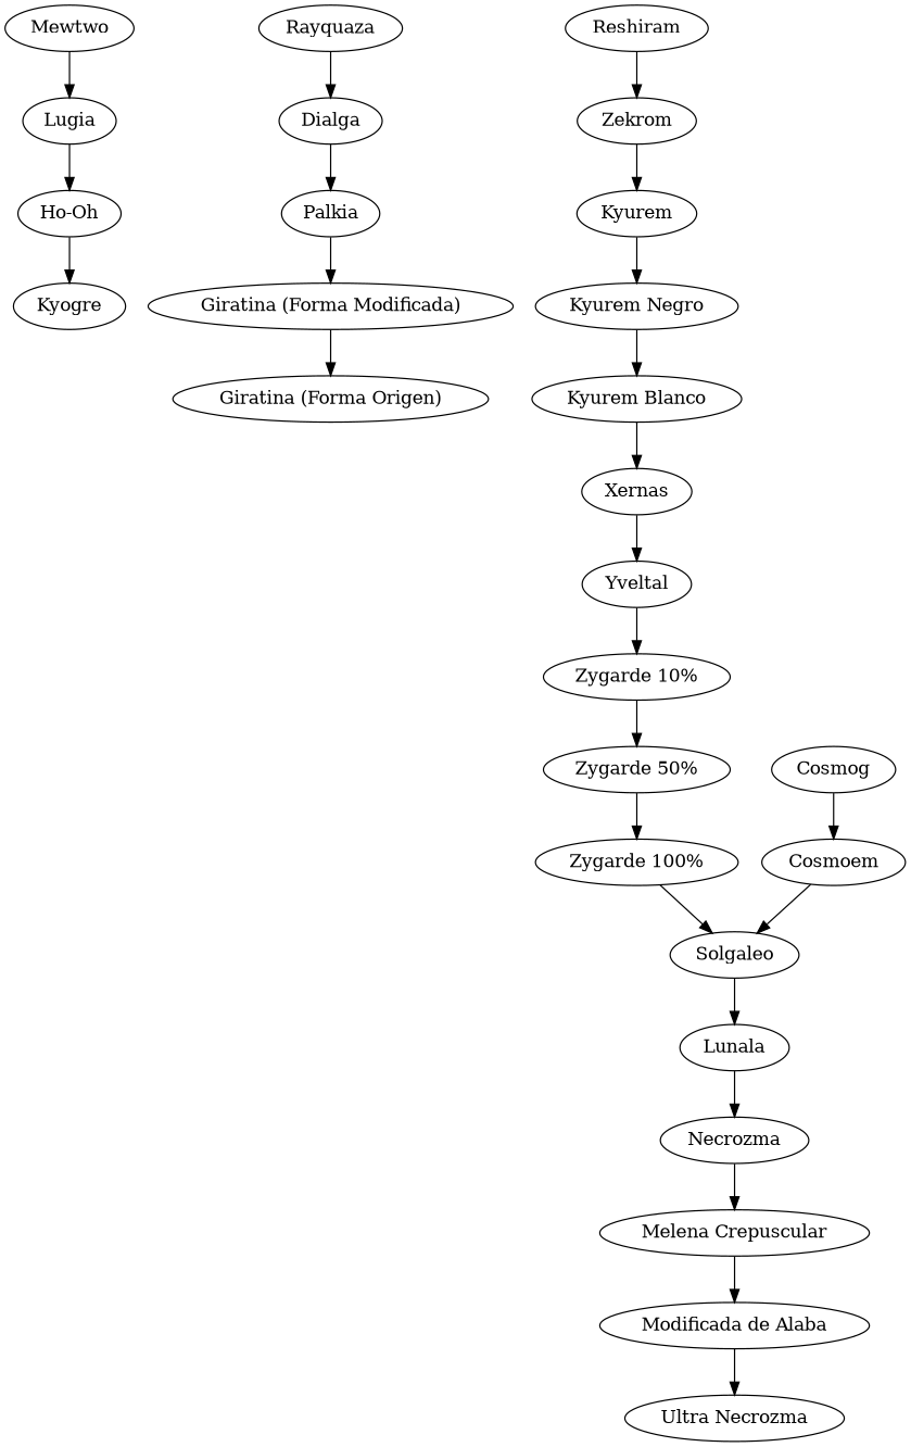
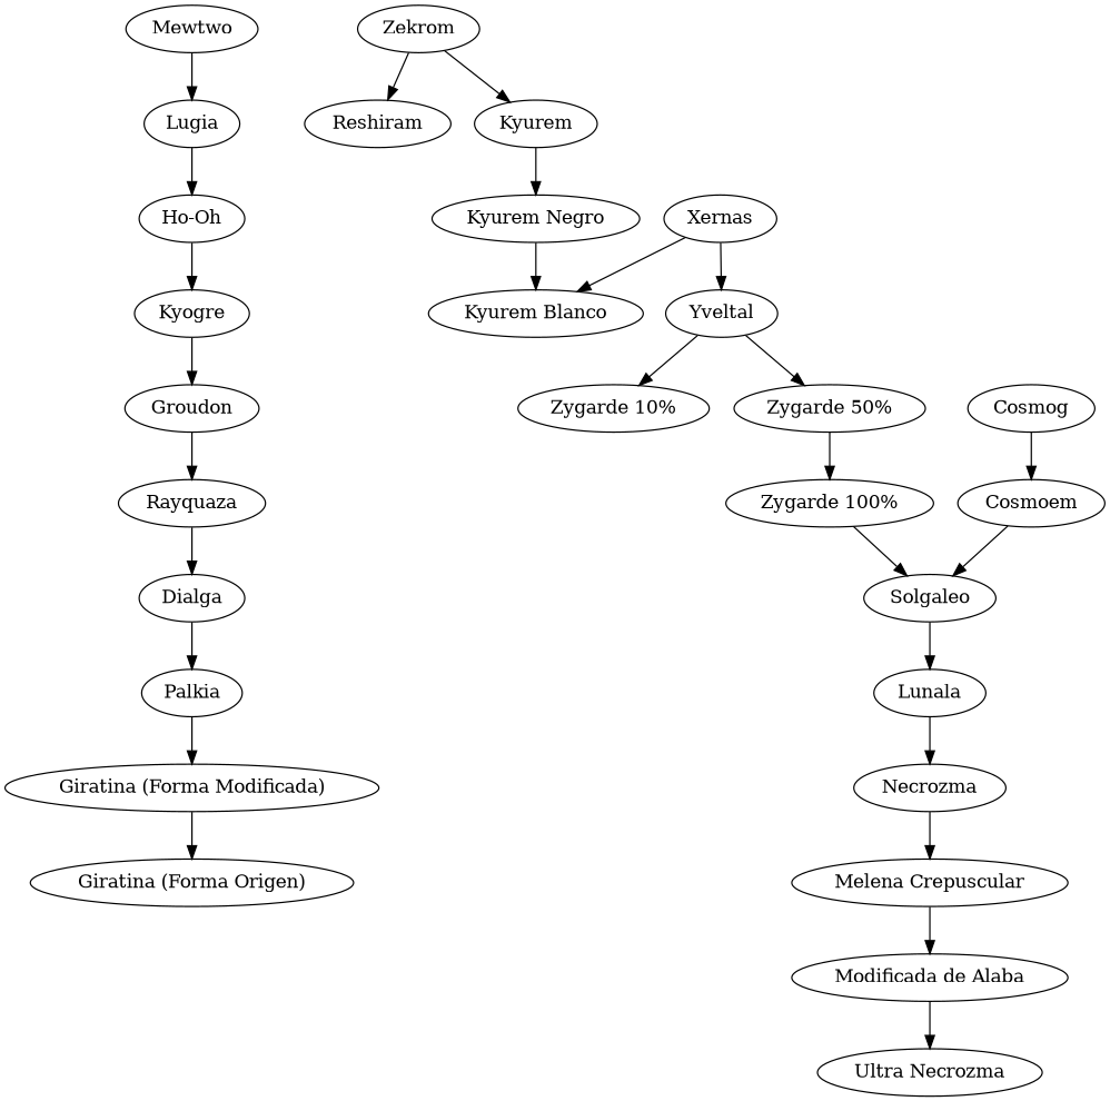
  digraph {
    n1 [label=Mewtwo]
    n2 [label=Lugia]
    n3 [label="Ho-Oh"]
    n4 [label=Kyogre]
+   n5 [label=Groudon]
    n6 [label=Rayquaza]
    n7 [label=Dialga]
    n8 [label=Palkia]
    n9 [label="Giratina (Forma Modificada)"]
    n10 [label="Giratina (Forma Origen)"]
    n11 [label=Reshiram]
    n12 [label=Zekrom]
    n13 [label=Kyurem]
    n14 [label="Kyurem Negro"]
    n15 [label="Kyurem Blanco"]
    n16 [label=Xernas]
    n17 [label=Yveltal]
    n18 [label="Zygarde 10%"]
    n19 [label="Zygarde 50%"]
    n20 [label="Zygarde 100%"]
    n21 [label=Solgaleo]
    n22 [label=Cosmog]
    n23 [label=Cosmoem]
    n24 [label=Lunala]
    n25 [label=Necrozma]
    n26 [label="Melena Crepuscular"]
    n27 [label="Modificada de Alaba"]
    n28 [label="Ultra Necrozma"]
    n1 -> n2
    n2 -> n3
    n3 -> n4
+   n4 -> n5
+   n5 -> n6
    n6 -> n7
    n7 -> n8
    n8 -> n9
    n9 -> n10
-   n11 -> n12
+   n12 -> n11
    n12 -> n13
    n13 -> n14
    n14 -> n15
-   n15 -> n16
+   n16 -> n15
    n16 -> n17
    n17 -> n18
-   n18 -> n19
+   n17 -> n19
    n19 -> n20
    n20 -> n21
    n21 -> n24
    n22 -> n23
    n23 -> n21
    n24 -> n25
    n25 -> n26
    n26 -> n27
    n27 -> n28
  }
